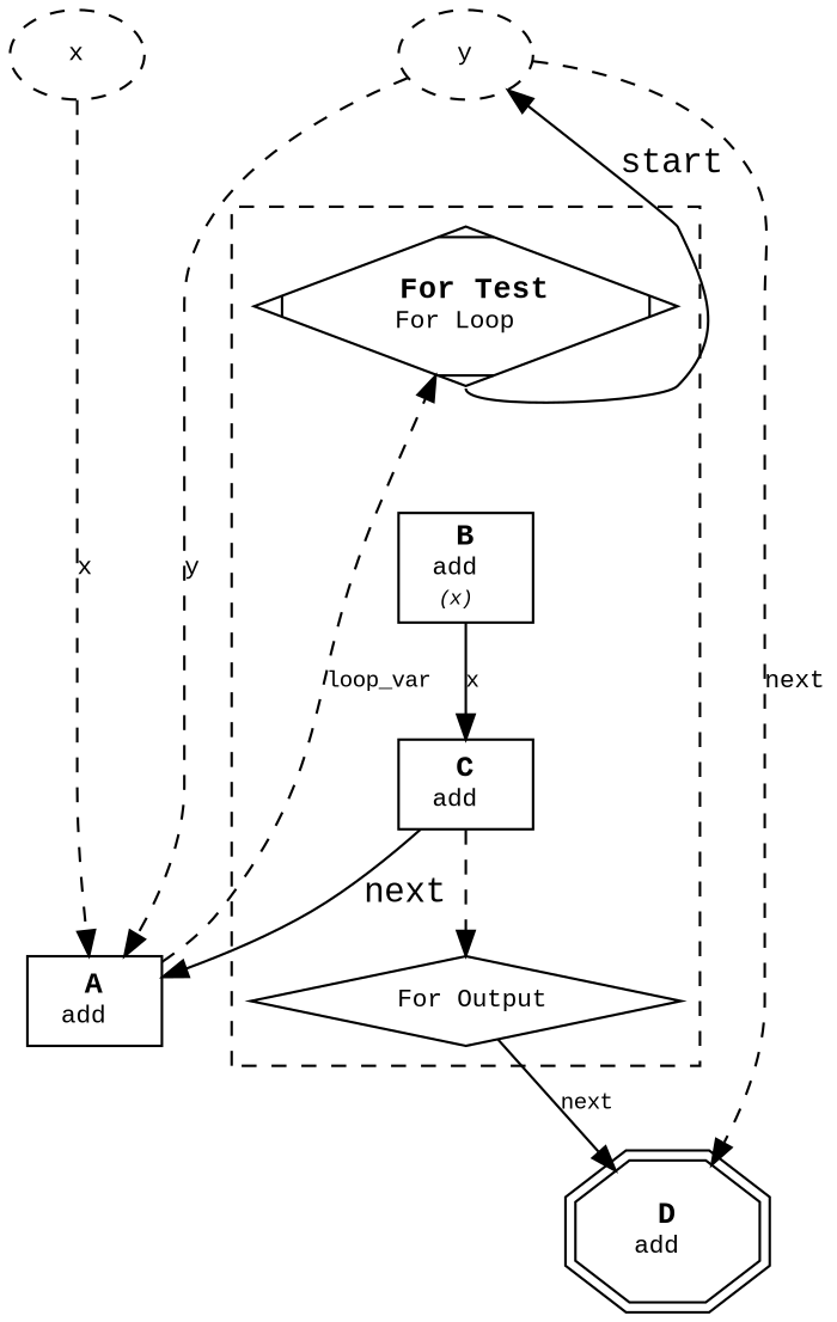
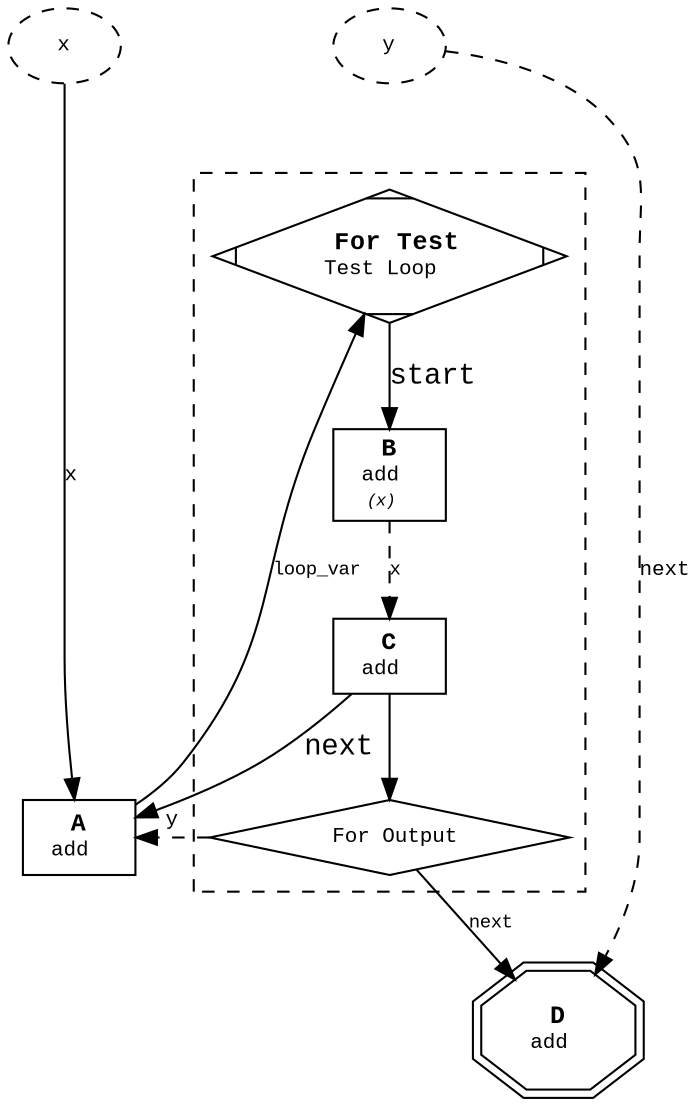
  digraph {
    fontname="Liberation Mono"
    rankdir=TB
    node [fontname="Liberation Mono" fontsize=12 shape=box]
    edge [fontname="Liberation Mono"]
    n1 [label=< <FONT POINT-SIZE="10">x</FONT> > shape=ellipse style=dashed]
    n2 [label=< <FONT POINT-SIZE="10">y</FONT> > shape=ellipse style=dashed]
    n3 [label=< <B>B</B> <BR/><FONT POINT-SIZE="10">add</FONT> <BR/><FONT POINT-SIZE="8"><I>(x)</I></FONT> >]
    n4 [label=< <B>C</B> <BR/><FONT POINT-SIZE="10">add</FONT> >]
-   n5 [label=< <B>For Test</B><BR/><FONT POINT-SIZE="10">For Loop</FONT> > shape=Mdiamond]
+   n5 [label=< <B>For Test</B><BR/><FONT POINT-SIZE="10">Test Loop</FONT> > shape=Mdiamond]
    n6 [label=< <FONT POINT-SIZE="10"> For Output</FONT> > shape=diamond]
    n7 [label=< <B>A</B> <BR/><FONT POINT-SIZE="10">add</FONT> >]
    n8 [label=< <B>D</B> <BR/><FONT POINT-SIZE="10">add</FONT> > shape=doubleoctagon]
    subgraph sub_1 {
      rank=source
      n1
    }
    subgraph sub_2 {
      rank=source
      n2
    }
    subgraph sub_3 {
      rank=source
      n2
    }
    subgraph cluster_4 {
      style=dashed
      n5
      n6
      subgraph sub_5 {
        style=dashed
        n3
        n4
      }
    }
-   n1 -> n7 [fontsize=10 label=x style=dashed]
-   n2 -> n7 [fontsize=10 label=y style=dashed]
+   n1 -> n7 [fontsize=10 label=x style=solid]
+   n6 -> n7 [fontsize=10 label=y style=dashed]
    n2 -> n8 [fontsize=10 label=next style=dashed]
-   n3 -> n4 [fontsize=9 label=x]
-   n4 -> n6 [style=dashed]
+   n3 -> n4 [fontsize=9 label=x style=dashed]
+   n4 -> n6
    n4 -> n7 [label=next]
-   n5 -> n2 [label=start tailport=s]
+   n5 -> n3 [label=start tailport=s]
    n6 -> n8 [fontsize=9 label=next]
-   n7 -> n5 [fontsize=9 label=loop_var style=dashed]
+   n7 -> n5 [fontsize=9 label=loop_var]
  }
